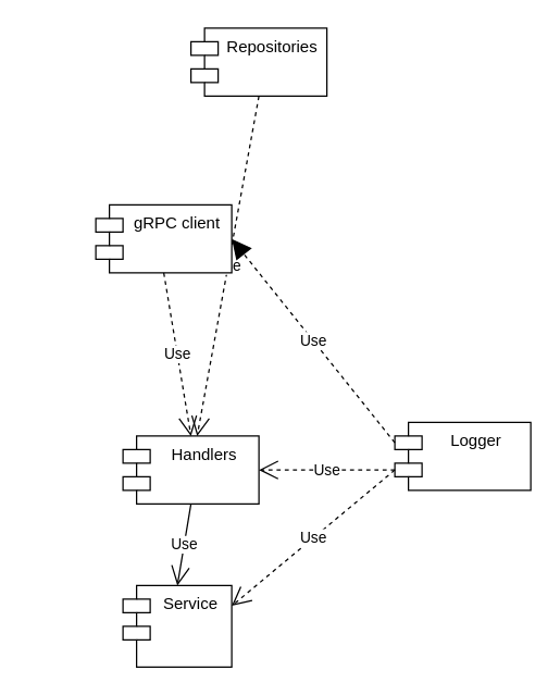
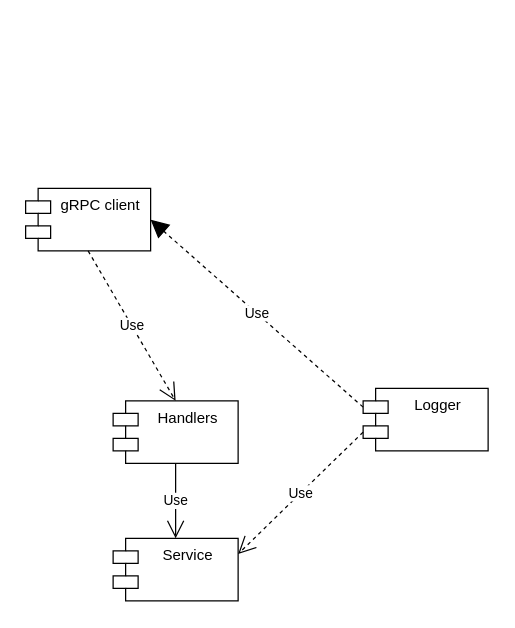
  <mxCell id="0" />
  <mxCell id="1" parent="0" />
  <mxCell id="2" value="Handlers" style="shape=module;align=left;spacingLeft=20;align=center;verticalAlign=top;whiteSpace=wrap;html=1;" vertex="1" parent="1"><mxGeometry x="90" y="320" width="100" height="50" as="geometry" /></mxCell>
- <mxCell id="3" value="Repositories" style="shape=module;align=left;spacingLeft=20;align=center;verticalAlign=top;whiteSpace=wrap;html=1;" vertex="1" parent="1"><mxGeometry x="140" y="20" width="100" height="50" as="geometry" /></mxCell>
  <mxCell id="4" value="Logger" style="shape=module;align=left;spacingLeft=20;align=center;verticalAlign=top;whiteSpace=wrap;html=1;" vertex="1" parent="1"><mxGeometry x="290" y="310" width="100" height="50" as="geometry" /></mxCell>
- <mxCell id="5" value="Service" style="shape=module;align=left;spacingLeft=20;align=center;verticalAlign=top;whiteSpace=wrap;html=1;" vertex="1" parent="1"><mxGeometry x="90" y="430" width="80" height="60" as="geometry" /></mxCell>
- <mxCell id="6" value="Use" style="endArrow=open;endSize=12;dashed=1;html=1;rounded=0;exitX=0.5;exitY=1;exitDx=0;exitDy=0;" edge="1" parent="1" source="3" target="2"><mxGeometry width="160" relative="1" as="geometry"><mxPoint x="60" y="350" as="sourcePoint" /><mxPoint x="220" y="350" as="targetPoint" /></mxGeometry></mxCell>
+ <mxCell id="5" value="Service" style="shape=module;align=left;spacingLeft=20;align=center;verticalAlign=top;whiteSpace=wrap;html=1;" vertex="1" parent="1"><mxGeometry x="90" y="430" width="100" height="50" as="geometry" /></mxCell>
  <mxCell id="7" value="Use" style="endArrow=open;endSize=12;dashed=0;html=1;rounded=0;exitX=0.5;exitY=1;exitDx=0;exitDy=0;entryX=0.5;entryY=0;entryDx=0;entryDy=0;" edge="1" parent="1" source="2" target="5"><mxGeometry width="160" relative="1" as="geometry"><mxPoint x="160" y="250" as="sourcePoint" /><mxPoint x="152" y="330" as="targetPoint" /></mxGeometry></mxCell>
- <mxCell id="8" value="Use" style="endArrow=open;endSize=12;dashed=1;html=1;rounded=0;exitX=0;exitY=0;exitDx=0;exitDy=35;exitPerimeter=0;entryX=1;entryY=0.5;entryDx=0;entryDy=0;" edge="1" parent="1" source="4" target="2"><mxGeometry width="160" relative="1" as="geometry"><mxPoint x="150" y="270" as="sourcePoint" /><mxPoint x="150" y="330" as="targetPoint" /></mxGeometry></mxCell>
  <mxCell id="9" value="Use" style="endArrow=open;endSize=12;dashed=1;html=1;rounded=0;exitX=0;exitY=0;exitDx=0;exitDy=35;exitPerimeter=0;entryX=1;entryY=0.25;entryDx=0;entryDy=0;" edge="1" parent="1" source="4" target="5"><mxGeometry width="160" relative="1" as="geometry"><mxPoint x="170" y="290" as="sourcePoint" /><mxPoint x="170" y="350" as="targetPoint" /></mxGeometry></mxCell>
- <mxCell id="10" value="gRPC client" style="shape=module;align=left;spacingLeft=20;align=center;verticalAlign=top;whiteSpace=wrap;html=1;" vertex="1" parent="1"><mxGeometry x="70" y="150" width="100" height="50" as="geometry" /></mxCell>
+ <mxCell id="10" value="gRPC client" style="shape=module;align=left;spacingLeft=20;align=center;verticalAlign=top;whiteSpace=wrap;html=1;" vertex="1" parent="1"><mxGeometry x="20" y="150" width="100" height="50" as="geometry" /></mxCell>
  <mxCell id="11" value="Use" style="endArrow=open;endSize=12;dashed=1;html=1;rounded=0;exitX=0.5;exitY=1;exitDx=0;exitDy=0;entryX=0.5;entryY=0;entryDx=0;entryDy=0;" edge="1" parent="1" source="10" target="2"><mxGeometry width="160" relative="1" as="geometry"><mxPoint x="150" y="270" as="sourcePoint" /><mxPoint x="150" y="330" as="targetPoint" /></mxGeometry></mxCell>
  <mxCell id="12" value="Use" style="endArrow=block;endSize=12;dashed=1;html=1;rounded=0;exitX=0;exitY=0;exitDx=0;exitDy=15;exitPerimeter=0;entryX=1;entryY=0.5;entryDx=0;entryDy=0;" edge="1" parent="1" source="4" target="10"><mxGeometry width="160" relative="1" as="geometry"><mxPoint x="300" y="355" as="sourcePoint" /><mxPoint x="200" y="355" as="targetPoint" /></mxGeometry></mxCell>
